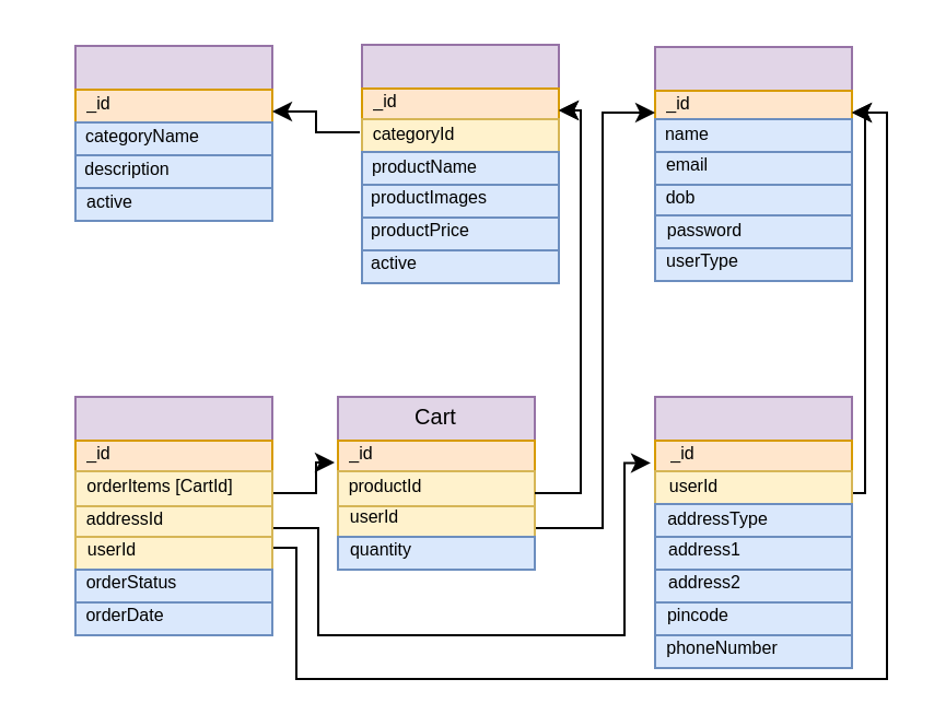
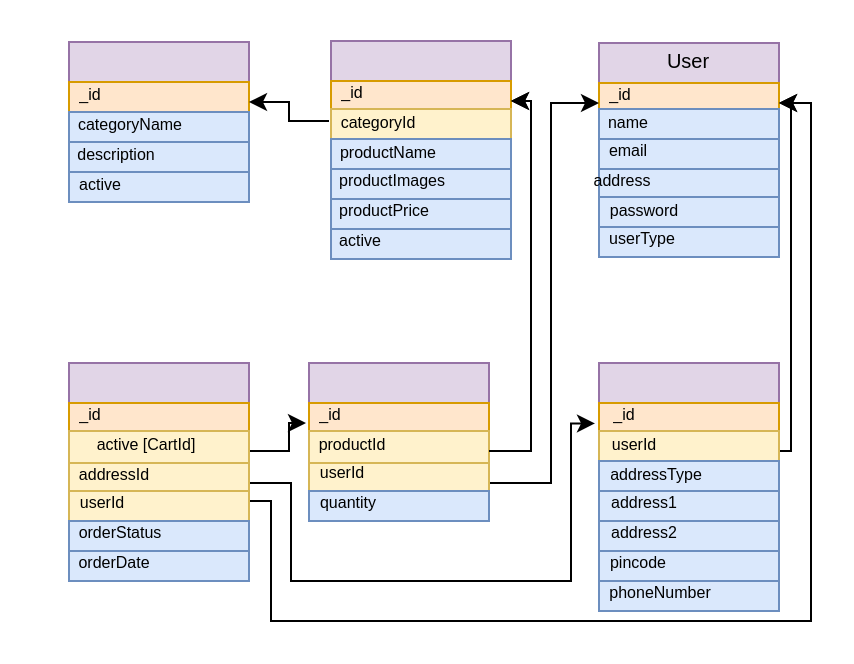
  <mxCell id="0" />
  <mxCell id="1" parent="0" />
  <mxCell id="2" value="" style="rounded=0;whiteSpace=wrap;html=1;fillColor=#e1d5e7;strokeColor=#9673a6;" vertex="1" parent="1"><mxGeometry x="34" y="20.5" width="90" height="20" as="geometry" /></mxCell>
  <mxCell id="3" value="" style="rounded=0;whiteSpace=wrap;html=1;fillColor=#ffe6cc;strokeColor=#d79b00;" vertex="1" parent="1"><mxGeometry x="34" y="40.5" width="90" height="20" as="geometry" /></mxCell>
  <mxCell id="4" value="" style="rounded=0;whiteSpace=wrap;html=1;fillColor=#dae8fc;strokeColor=#6c8ebf;" vertex="1" parent="1"><mxGeometry x="34" y="55.5" width="90" height="20" as="geometry" /></mxCell>
  <mxCell id="5" value="" style="rounded=0;whiteSpace=wrap;html=1;fillColor=#dae8fc;strokeColor=#6c8ebf;" vertex="1" parent="1"><mxGeometry x="34" y="70.5" width="90" height="20" as="geometry" /></mxCell>
  <mxCell id="6" value="" style="rounded=0;whiteSpace=wrap;html=1;fillColor=#dae8fc;strokeColor=#6c8ebf;" vertex="1" parent="1"><mxGeometry x="34" y="85.5" width="90" height="15" as="geometry" /></mxCell>
  <mxCell id="7" value="&lt;font style=&quot;font-size: 8px&quot;&gt;_id&lt;/font&gt;" style="text;html=1;strokeColor=none;fillColor=none;align=center;verticalAlign=middle;whiteSpace=wrap;rounded=0;" vertex="1" parent="1"><mxGeometry x="20" y="40.5" width="50" height="10" as="geometry" /></mxCell>
  <mxCell id="8" value="&lt;span style=&quot;font-size: 8px&quot;&gt;categoryName&lt;/span&gt;" style="text;html=1;strokeColor=none;fillColor=none;align=center;verticalAlign=middle;whiteSpace=wrap;rounded=0;" vertex="1" parent="1"><mxGeometry x="40" y="55.5" width="50" height="10" as="geometry" /></mxCell>
  <mxCell id="9" value="&lt;span style=&quot;font-size: 8px&quot;&gt;description&lt;/span&gt;" style="text;html=1;strokeColor=none;fillColor=none;align=center;verticalAlign=middle;whiteSpace=wrap;rounded=0;" vertex="1" parent="1"><mxGeometry x="33" y="70.5" width="50" height="10" as="geometry" /></mxCell>
  <mxCell id="10" value="&lt;span style=&quot;font-size: 8px&quot;&gt;active&lt;/span&gt;" style="text;html=1;strokeColor=none;fillColor=none;align=center;verticalAlign=middle;whiteSpace=wrap;rounded=0;" vertex="1" parent="1"><mxGeometry x="25" y="85.5" width="50" height="10" as="geometry" /></mxCell>
  <mxCell id="11" value="" style="rounded=0;whiteSpace=wrap;html=1;fillColor=#e1d5e7;strokeColor=#9673a6;" vertex="1" parent="1"><mxGeometry x="165" y="20" width="90" height="20" as="geometry" /></mxCell>
  <mxCell id="12" value="&lt;span style=&quot;font-size: 8px&quot;&gt;productName&lt;/span&gt;" style="text;html=1;strokeColor=none;fillColor=none;align=center;verticalAlign=middle;whiteSpace=wrap;rounded=0;" vertex="1" parent="1"><mxGeometry x="171" y="69" width="50" height="10" as="geometry" /></mxCell>
  <mxCell id="13" value="&lt;span style=&quot;font-size: 8px&quot;&gt;productImages&lt;/span&gt;" style="text;html=1;strokeColor=none;fillColor=none;align=center;verticalAlign=middle;whiteSpace=wrap;rounded=0;" vertex="1" parent="1"><mxGeometry x="171" y="83" width="50" height="10" as="geometry" /></mxCell>
  <mxCell id="14" value="&lt;span style=&quot;font-size: 8px&quot;&gt;productPrice&lt;/span&gt;" style="text;html=1;strokeColor=none;fillColor=none;align=center;verticalAlign=middle;whiteSpace=wrap;rounded=0;" vertex="1" parent="1"><mxGeometry x="171" y="98" width="50" height="10" as="geometry" /></mxCell>
  <mxCell id="15" value="" style="rounded=0;whiteSpace=wrap;html=1;fillColor=#ffe6cc;strokeColor=#d79b00;" vertex="1" parent="1"><mxGeometry x="165" y="40" width="90" height="20" as="geometry" /></mxCell>
  <mxCell id="16" value="" style="rounded=0;whiteSpace=wrap;html=1;fillColor=#fff2cc;strokeColor=#d6b656;" vertex="1" parent="1"><mxGeometry x="165" y="54" width="90" height="20" as="geometry" /></mxCell>
  <mxCell id="17" value="" style="rounded=0;whiteSpace=wrap;html=1;fillColor=#dae8fc;strokeColor=#6c8ebf;" vertex="1" parent="1"><mxGeometry x="165" y="69" width="90" height="20" as="geometry" /></mxCell>
  <mxCell id="18" value="" style="rounded=0;whiteSpace=wrap;html=1;fillColor=#dae8fc;strokeColor=#6c8ebf;" vertex="1" parent="1"><mxGeometry x="165" y="84" width="90" height="20" as="geometry" /></mxCell>
  <mxCell id="19" value="" style="rounded=0;whiteSpace=wrap;html=1;fillColor=#dae8fc;strokeColor=#6c8ebf;" vertex="1" parent="1"><mxGeometry x="165" y="99" width="90" height="15" as="geometry" /></mxCell>
  <mxCell id="20" value="" style="rounded=0;whiteSpace=wrap;html=1;fillColor=#dae8fc;strokeColor=#6c8ebf;" vertex="1" parent="1"><mxGeometry x="165" y="114" width="90" height="15" as="geometry" /></mxCell>
  <mxCell id="21" value="&lt;font style=&quot;font-size: 8px&quot;&gt;_id&lt;/font&gt;" style="text;html=1;strokeColor=none;fillColor=none;align=center;verticalAlign=middle;whiteSpace=wrap;rounded=0;" vertex="1" parent="1"><mxGeometry x="151" y="40" width="50" height="10" as="geometry" /></mxCell>
  <mxCell id="22" value="&lt;span style=&quot;font-size: 8px&quot;&gt;active&lt;/span&gt;" style="text;html=1;strokeColor=none;fillColor=none;align=center;verticalAlign=middle;whiteSpace=wrap;rounded=0;" vertex="1" parent="1"><mxGeometry x="155" y="114" width="50" height="10" as="geometry" /></mxCell>
  <mxCell id="23" value="&lt;font style=&quot;font-size: 8px&quot;&gt;productName&lt;/font&gt;" style="text;html=1;strokeColor=none;fillColor=none;align=center;verticalAlign=middle;whiteSpace=wrap;rounded=0;" vertex="1" parent="1"><mxGeometry x="169" y="70" width="50" height="10" as="geometry" /></mxCell>
  <mxCell id="24" style="edgeStyle=orthogonalEdgeStyle;rounded=0;orthogonalLoop=1;jettySize=auto;html=1;entryX=1;entryY=0.5;entryDx=0;entryDy=0;" edge="1" parent="1" source="25" target="3"><mxGeometry relative="1" as="geometry" /></mxCell>
  <mxCell id="25" value="&lt;span style=&quot;font-size: 8px&quot;&gt;categoryId&lt;/span&gt;" style="text;html=1;strokeColor=none;fillColor=none;align=center;verticalAlign=middle;whiteSpace=wrap;rounded=0;" vertex="1" parent="1"><mxGeometry x="164" y="57.5" width="50" height="5" as="geometry" /></mxCell>
  <mxCell id="26" value="&lt;font style=&quot;font-size: 8px&quot;&gt;productImages&lt;/font&gt;" style="text;html=1;strokeColor=none;fillColor=none;align=center;verticalAlign=middle;whiteSpace=wrap;rounded=0;" vertex="1" parent="1"><mxGeometry x="171" y="84" width="50" height="10" as="geometry" /></mxCell>
  <mxCell id="27" value="&lt;font style=&quot;font-size: 8px&quot;&gt;productPrice&lt;/font&gt;" style="text;html=1;strokeColor=none;fillColor=none;align=center;verticalAlign=middle;whiteSpace=wrap;rounded=0;" vertex="1" parent="1"><mxGeometry x="167" y="99" width="50" height="10" as="geometry" /></mxCell>
  <mxCell id="28" value="" style="rounded=0;whiteSpace=wrap;html=1;fillColor=#e1d5e7;strokeColor=#9673a6;" vertex="1" parent="1"><mxGeometry x="299" y="21" width="90" height="20" as="geometry" /></mxCell>
+ <mxCell id="29" value="&lt;font style=&quot;font-size: 10px&quot;&gt;User&lt;/font&gt;" style="text;html=1;strokeColor=none;fillColor=none;align=center;verticalAlign=middle;whiteSpace=wrap;rounded=0;" vertex="1" parent="1"><mxGeometry x="324" y="20" width="40" height="20" as="geometry" /></mxCell>
  <mxCell id="30" value="&lt;span style=&quot;font-size: 8px&quot;&gt;productName&lt;/span&gt;" style="text;html=1;strokeColor=none;fillColor=none;align=center;verticalAlign=middle;whiteSpace=wrap;rounded=0;" vertex="1" parent="1"><mxGeometry x="305" y="54" width="50" height="10" as="geometry" /></mxCell>
  <mxCell id="31" value="&lt;span style=&quot;font-size: 8px&quot;&gt;productImages&lt;/span&gt;" style="text;html=1;strokeColor=none;fillColor=none;align=center;verticalAlign=middle;whiteSpace=wrap;rounded=0;" vertex="1" parent="1"><mxGeometry x="305" y="68" width="50" height="10" as="geometry" /></mxCell>
  <mxCell id="32" value="&lt;span style=&quot;font-size: 8px&quot;&gt;productPrice&lt;/span&gt;" style="text;html=1;strokeColor=none;fillColor=none;align=center;verticalAlign=middle;whiteSpace=wrap;rounded=0;" vertex="1" parent="1"><mxGeometry x="305" y="83" width="50" height="10" as="geometry" /></mxCell>
  <mxCell id="33" value="" style="rounded=0;whiteSpace=wrap;html=1;fillColor=#ffe6cc;strokeColor=#d79b00;" vertex="1" parent="1"><mxGeometry x="299" y="41" width="90" height="20" as="geometry" /></mxCell>
  <mxCell id="34" value="" style="rounded=0;whiteSpace=wrap;html=1;fillColor=#dae8fc;strokeColor=#6c8ebf;" vertex="1" parent="1"><mxGeometry x="299" y="54" width="90" height="20" as="geometry" /></mxCell>
  <mxCell id="35" value="" style="rounded=0;whiteSpace=wrap;html=1;fillColor=#dae8fc;strokeColor=#6c8ebf;" vertex="1" parent="1"><mxGeometry x="299" y="69" width="90" height="20" as="geometry" /></mxCell>
  <mxCell id="36" value="" style="rounded=0;whiteSpace=wrap;html=1;fillColor=#dae8fc;strokeColor=#6c8ebf;" vertex="1" parent="1"><mxGeometry x="299" y="84" width="90" height="15" as="geometry" /></mxCell>
  <mxCell id="37" value="&lt;font style=&quot;font-size: 8px&quot;&gt;name&lt;/font&gt;" style="text;html=1;strokeColor=none;fillColor=none;align=center;verticalAlign=middle;whiteSpace=wrap;rounded=0;" vertex="1" parent="1"><mxGeometry x="289" y="55" width="50" height="10" as="geometry" /></mxCell>
  <mxCell id="38" value="&lt;font style=&quot;font-size: 8px&quot;&gt;email&lt;/font&gt;" style="text;html=1;strokeColor=none;fillColor=none;align=center;verticalAlign=middle;whiteSpace=wrap;rounded=0;" vertex="1" parent="1"><mxGeometry x="289" y="69" width="50" height="10" as="geometry" /></mxCell>
- <mxCell id="39" value="&lt;font style=&quot;font-size: 8px&quot;&gt;dob&lt;/font&gt;" style="text;html=1;strokeColor=none;fillColor=none;align=center;verticalAlign=middle;whiteSpace=wrap;rounded=0;" vertex="1" parent="1"><mxGeometry x="286" y="84" width="50" height="10" as="geometry" /></mxCell>
+ <mxCell id="39" value="&lt;font style=&quot;font-size: 8px&quot;&gt;address&lt;/font&gt;" style="text;html=1;strokeColor=none;fillColor=none;align=center;verticalAlign=middle;whiteSpace=wrap;rounded=0;" vertex="1" parent="1"><mxGeometry x="286" y="84" width="50" height="10" as="geometry" /></mxCell>
  <mxCell id="40" value="&lt;span style=&quot;font-size: 8px&quot;&gt;_id&lt;/span&gt;" style="text;html=1;strokeColor=none;fillColor=none;align=center;verticalAlign=middle;whiteSpace=wrap;rounded=0;" vertex="1" parent="1"><mxGeometry x="285" y="43.5" width="50" height="5" as="geometry" /></mxCell>
  <mxCell id="41" value="" style="rounded=0;whiteSpace=wrap;html=1;fillColor=#dae8fc;strokeColor=#6c8ebf;" vertex="1" parent="1"><mxGeometry x="299" y="98" width="90" height="15" as="geometry" /></mxCell>
  <mxCell id="42" value="" style="rounded=0;whiteSpace=wrap;html=1;fillColor=#dae8fc;strokeColor=#6c8ebf;" vertex="1" parent="1"><mxGeometry x="299" y="113" width="90" height="15" as="geometry" /></mxCell>
  <mxCell id="43" value="&lt;font style=&quot;font-size: 8px&quot;&gt;password&lt;/font&gt;" style="text;html=1;strokeColor=none;fillColor=none;align=center;verticalAlign=middle;whiteSpace=wrap;rounded=0;" vertex="1" parent="1"><mxGeometry x="297" y="99" width="50" height="10" as="geometry" /></mxCell>
  <mxCell id="44" value="&lt;font style=&quot;font-size: 8px&quot;&gt;userType&lt;/font&gt;" style="text;html=1;strokeColor=none;fillColor=none;align=center;verticalAlign=middle;whiteSpace=wrap;rounded=0;" vertex="1" parent="1"><mxGeometry x="296" y="113" width="50" height="10" as="geometry" /></mxCell>
  <mxCell id="45" value="" style="rounded=0;whiteSpace=wrap;html=1;fillColor=#e1d5e7;strokeColor=#9673a6;" vertex="1" parent="1"><mxGeometry x="299" y="181" width="90" height="20" as="geometry" /></mxCell>
  <mxCell id="46" value="&lt;span style=&quot;font-size: 8px&quot;&gt;productName&lt;/span&gt;" style="text;html=1;strokeColor=none;fillColor=none;align=center;verticalAlign=middle;whiteSpace=wrap;rounded=0;" vertex="1" parent="1"><mxGeometry x="305" y="230" width="50" height="10" as="geometry" /></mxCell>
  <mxCell id="47" value="&lt;span style=&quot;font-size: 8px&quot;&gt;productImages&lt;/span&gt;" style="text;html=1;strokeColor=none;fillColor=none;align=center;verticalAlign=middle;whiteSpace=wrap;rounded=0;" vertex="1" parent="1"><mxGeometry x="305" y="244" width="50" height="10" as="geometry" /></mxCell>
  <mxCell id="48" value="&lt;span style=&quot;font-size: 8px&quot;&gt;productPrice&lt;/span&gt;" style="text;html=1;strokeColor=none;fillColor=none;align=center;verticalAlign=middle;whiteSpace=wrap;rounded=0;" vertex="1" parent="1"><mxGeometry x="305" y="259" width="50" height="10" as="geometry" /></mxCell>
  <mxCell id="49" value="" style="rounded=0;whiteSpace=wrap;html=1;fillColor=#ffe6cc;strokeColor=#d79b00;" vertex="1" parent="1"><mxGeometry x="299" y="201" width="90" height="20" as="geometry" /></mxCell>
  <mxCell id="50" style="edgeStyle=orthogonalEdgeStyle;rounded=0;orthogonalLoop=1;jettySize=auto;html=1;entryX=1;entryY=0.5;entryDx=0;entryDy=0;" edge="1" parent="1" source="51" target="33"><mxGeometry relative="1" as="geometry"><Array as="points"><mxPoint x="395" y="225" /><mxPoint x="395" y="51" /></Array></mxGeometry></mxCell>
  <mxCell id="51" value="" style="rounded=0;whiteSpace=wrap;html=1;fillColor=#fff2cc;strokeColor=#d6b656;" vertex="1" parent="1"><mxGeometry x="299" y="215" width="90" height="20" as="geometry" /></mxCell>
  <mxCell id="52" value="" style="rounded=0;whiteSpace=wrap;html=1;fillColor=#dae8fc;strokeColor=#6c8ebf;" vertex="1" parent="1"><mxGeometry x="299" y="230" width="90" height="20" as="geometry" /></mxCell>
  <mxCell id="53" value="" style="rounded=0;whiteSpace=wrap;html=1;fillColor=#dae8fc;strokeColor=#6c8ebf;" vertex="1" parent="1"><mxGeometry x="299" y="245" width="90" height="20" as="geometry" /></mxCell>
  <mxCell id="54" value="" style="rounded=0;whiteSpace=wrap;html=1;fillColor=#dae8fc;strokeColor=#6c8ebf;" vertex="1" parent="1"><mxGeometry x="299" y="260" width="90" height="15" as="geometry" /></mxCell>
  <mxCell id="55" value="" style="rounded=0;whiteSpace=wrap;html=1;fillColor=#dae8fc;strokeColor=#6c8ebf;" vertex="1" parent="1"><mxGeometry x="299" y="275" width="90" height="15" as="geometry" /></mxCell>
  <mxCell id="56" value="&lt;font style=&quot;font-size: 8px&quot;&gt;_id&lt;/font&gt;" style="text;html=1;strokeColor=none;fillColor=none;align=center;verticalAlign=middle;whiteSpace=wrap;rounded=0;" vertex="1" parent="1"><mxGeometry x="287" y="201" width="50" height="10" as="geometry" /></mxCell>
  <mxCell id="57" value="&lt;span style=&quot;font-size: 8px&quot;&gt;pincode&lt;/span&gt;" style="text;html=1;strokeColor=none;fillColor=none;align=center;verticalAlign=middle;whiteSpace=wrap;rounded=0;" vertex="1" parent="1"><mxGeometry x="294" y="275" width="50" height="10" as="geometry" /></mxCell>
  <mxCell id="58" value="&lt;font style=&quot;font-size: 8px&quot;&gt;addressType&lt;/font&gt;" style="text;html=1;strokeColor=none;fillColor=none;align=center;verticalAlign=middle;whiteSpace=wrap;rounded=0;" vertex="1" parent="1"><mxGeometry x="303" y="231" width="50" height="10" as="geometry" /></mxCell>
  <mxCell id="59" value="&lt;span style=&quot;font-size: 8px&quot;&gt;userId&lt;/span&gt;" style="text;html=1;strokeColor=none;fillColor=none;align=center;verticalAlign=middle;whiteSpace=wrap;rounded=0;" vertex="1" parent="1"><mxGeometry x="292" y="218.5" width="50" height="5" as="geometry" /></mxCell>
  <mxCell id="60" value="&lt;font style=&quot;font-size: 8px&quot;&gt;address1&lt;/font&gt;" style="text;html=1;strokeColor=none;fillColor=none;align=center;verticalAlign=middle;whiteSpace=wrap;rounded=0;" vertex="1" parent="1"><mxGeometry x="297" y="245" width="50" height="10" as="geometry" /></mxCell>
  <mxCell id="61" value="&lt;font style=&quot;font-size: 8px&quot;&gt;address2&lt;/font&gt;" style="text;html=1;strokeColor=none;fillColor=none;align=center;verticalAlign=middle;whiteSpace=wrap;rounded=0;" vertex="1" parent="1"><mxGeometry x="297" y="260" width="50" height="10" as="geometry" /></mxCell>
  <mxCell id="62" value="" style="rounded=0;whiteSpace=wrap;html=1;fillColor=#dae8fc;strokeColor=#6c8ebf;" vertex="1" parent="1"><mxGeometry x="299" y="290" width="90" height="15" as="geometry" /></mxCell>
  <mxCell id="63" value="&lt;span style=&quot;font-size: 8px&quot;&gt;phoneNumber&lt;/span&gt;" style="text;html=1;strokeColor=none;fillColor=none;align=center;verticalAlign=middle;whiteSpace=wrap;rounded=0;" vertex="1" parent="1"><mxGeometry x="305" y="290" width="50" height="10" as="geometry" /></mxCell>
  <mxCell id="64" value="" style="rounded=0;whiteSpace=wrap;html=1;fillColor=#e1d5e7;strokeColor=#9673a6;" vertex="1" parent="1"><mxGeometry x="154" y="181" width="90" height="20" as="geometry" /></mxCell>
- <mxCell id="65" value="&lt;font style=&quot;font-size: 10px&quot;&gt;Cart&lt;/font&gt;" style="text;html=1;strokeColor=none;fillColor=none;align=center;verticalAlign=middle;whiteSpace=wrap;rounded=0;" vertex="1" parent="1"><mxGeometry x="179" y="180" width="40" height="20" as="geometry" /></mxCell>
  <mxCell id="66" value="" style="rounded=0;whiteSpace=wrap;html=1;fillColor=#ffe6cc;strokeColor=#d79b00;" vertex="1" parent="1"><mxGeometry x="154" y="201" width="90" height="20" as="geometry" /></mxCell>
  <mxCell id="67" style="edgeStyle=orthogonalEdgeStyle;rounded=0;orthogonalLoop=1;jettySize=auto;html=1;entryX=1;entryY=0.5;entryDx=0;entryDy=0;" edge="1" parent="1" source="68" target="15"><mxGeometry relative="1" as="geometry"><Array as="points"><mxPoint x="265" y="225" /><mxPoint x="265" y="50" /></Array></mxGeometry></mxCell>
  <mxCell id="68" value="" style="rounded=0;whiteSpace=wrap;html=1;fillColor=#fff2cc;strokeColor=#d6b656;" vertex="1" parent="1"><mxGeometry x="154" y="215" width="90" height="20" as="geometry" /></mxCell>
  <mxCell id="69" value="&lt;font style=&quot;font-size: 8px&quot;&gt;_id&lt;/font&gt;" style="text;html=1;strokeColor=none;fillColor=none;align=center;verticalAlign=middle;whiteSpace=wrap;rounded=0;" vertex="1" parent="1"><mxGeometry x="140" y="201" width="50" height="10" as="geometry" /></mxCell>
  <mxCell id="70" value="&lt;span style=&quot;font-size: 8px&quot;&gt;productId&lt;/span&gt;" style="text;html=1;strokeColor=none;fillColor=none;align=center;verticalAlign=middle;whiteSpace=wrap;rounded=0;" vertex="1" parent="1"><mxGeometry x="151" y="218.5" width="50" height="5" as="geometry" /></mxCell>
  <mxCell id="71" style="edgeStyle=orthogonalEdgeStyle;rounded=0;orthogonalLoop=1;jettySize=auto;html=1;entryX=0;entryY=0.5;entryDx=0;entryDy=0;" edge="1" parent="1" source="72" target="33"><mxGeometry relative="1" as="geometry"><Array as="points"><mxPoint x="275" y="241" /><mxPoint x="275" y="51" /></Array></mxGeometry></mxCell>
  <mxCell id="72" value="" style="rounded=0;whiteSpace=wrap;html=1;fillColor=#fff2cc;strokeColor=#d6b656;" vertex="1" parent="1"><mxGeometry x="154" y="231" width="90" height="20" as="geometry" /></mxCell>
  <mxCell id="73" value="&lt;span style=&quot;font-size: 8px&quot;&gt;productName&lt;/span&gt;" style="text;html=1;strokeColor=none;fillColor=none;align=center;verticalAlign=middle;whiteSpace=wrap;rounded=0;" vertex="1" parent="1"><mxGeometry x="160" y="245" width="50" height="10" as="geometry" /></mxCell>
  <mxCell id="74" value="" style="rounded=0;whiteSpace=wrap;html=1;fillColor=#dae8fc;strokeColor=#6c8ebf;" vertex="1" parent="1"><mxGeometry x="154" y="245" width="90" height="15" as="geometry" /></mxCell>
  <mxCell id="75" value="&lt;font style=&quot;font-size: 8px&quot;&gt;quantity&lt;/font&gt;" style="text;html=1;strokeColor=none;fillColor=none;align=center;verticalAlign=middle;whiteSpace=wrap;rounded=0;" vertex="1" parent="1"><mxGeometry x="149" y="245" width="50" height="10" as="geometry" /></mxCell>
  <mxCell id="76" value="&lt;span style=&quot;font-size: 8px&quot;&gt;userId&lt;/span&gt;" style="text;html=1;strokeColor=none;fillColor=none;align=center;verticalAlign=middle;whiteSpace=wrap;rounded=0;" vertex="1" parent="1"><mxGeometry x="146" y="229.5" width="50" height="11.5" as="geometry" /></mxCell>
  <mxCell id="77" value="" style="rounded=0;whiteSpace=wrap;html=1;fillColor=#e1d5e7;strokeColor=#9673a6;" vertex="1" parent="1"><mxGeometry x="34" y="181" width="90" height="20" as="geometry" /></mxCell>
  <mxCell id="78" value="" style="rounded=0;whiteSpace=wrap;html=1;fillColor=#ffe6cc;strokeColor=#d79b00;" vertex="1" parent="1"><mxGeometry x="34" y="201" width="90" height="20" as="geometry" /></mxCell>
  <mxCell id="79" style="edgeStyle=orthogonalEdgeStyle;rounded=0;orthogonalLoop=1;jettySize=auto;html=1;entryX=0.25;entryY=1;entryDx=0;entryDy=0;" edge="1" parent="1" source="80" target="69"><mxGeometry relative="1" as="geometry"><Array as="points"><mxPoint x="144" y="225" /><mxPoint x="144" y="211" /></Array></mxGeometry></mxCell>
  <mxCell id="80" value="" style="rounded=0;whiteSpace=wrap;html=1;fillColor=#fff2cc;strokeColor=#d6b656;" vertex="1" parent="1"><mxGeometry x="34" y="215" width="90" height="20" as="geometry" /></mxCell>
  <mxCell id="81" value="&lt;font style=&quot;font-size: 8px&quot;&gt;_id&lt;/font&gt;" style="text;html=1;strokeColor=none;fillColor=none;align=center;verticalAlign=middle;whiteSpace=wrap;rounded=0;" vertex="1" parent="1"><mxGeometry x="20" y="201" width="50" height="10" as="geometry" /></mxCell>
- <mxCell id="82" value="&lt;span style=&quot;font-size: 8px&quot;&gt;orderItems [CartId]&lt;/span&gt;" style="text;html=1;strokeColor=none;fillColor=none;align=center;verticalAlign=middle;whiteSpace=wrap;rounded=0;" vertex="1" parent="1"><mxGeometry x="36" y="218.5" width="74" height="5" as="geometry" /></mxCell>
+ <mxCell id="82" value="&lt;span style=&quot;font-size: 8px&quot;&gt;active [CartId]&lt;/span&gt;" style="text;html=1;strokeColor=none;fillColor=none;align=center;verticalAlign=middle;whiteSpace=wrap;rounded=0;" vertex="1" parent="1"><mxGeometry x="36" y="218.5" width="74" height="5" as="geometry" /></mxCell>
  <mxCell id="83" style="edgeStyle=orthogonalEdgeStyle;rounded=0;orthogonalLoop=1;jettySize=auto;html=1;entryX=1;entryY=0.5;entryDx=0;entryDy=0;" edge="1" parent="1" source="89" target="33"><mxGeometry relative="1" as="geometry"><Array as="points"><mxPoint x="135" y="250" /><mxPoint x="135" y="310" /><mxPoint x="405" y="310" /><mxPoint x="405" y="51" /></Array></mxGeometry></mxCell>
  <mxCell id="84" value="&lt;span style=&quot;font-size: 8px&quot;&gt;userId&lt;/span&gt;" style="text;html=1;strokeColor=none;fillColor=none;align=center;verticalAlign=middle;whiteSpace=wrap;rounded=0;" vertex="1" parent="1"><mxGeometry x="50" y="246.75" width="50" height="11.5" as="geometry" /></mxCell>
  <mxCell id="85" value="&lt;span style=&quot;font-size: 8px&quot;&gt;orderStatus&lt;/span&gt;" style="text;html=1;strokeColor=none;fillColor=none;align=center;verticalAlign=middle;whiteSpace=wrap;rounded=0;" vertex="1" parent="1"><mxGeometry x="35" y="259.75" width="50" height="11.5" as="geometry" /></mxCell>
  <mxCell id="86" value="" style="rounded=0;whiteSpace=wrap;html=1;fillColor=#dae8fc;strokeColor=#6c8ebf;" vertex="1" parent="1"><mxGeometry x="34" y="275" width="90" height="15" as="geometry" /></mxCell>
  <mxCell id="87" value="&lt;span style=&quot;font-size: 8px&quot;&gt;orderDate&lt;/span&gt;" style="text;html=1;strokeColor=none;fillColor=none;align=center;verticalAlign=middle;whiteSpace=wrap;rounded=0;" vertex="1" parent="1"><mxGeometry x="32" y="274.25" width="50" height="11.5" as="geometry" /></mxCell>
  <mxCell id="88" style="edgeStyle=orthogonalEdgeStyle;rounded=0;orthogonalLoop=1;jettySize=auto;html=1;entryX=0.2;entryY=1.02;entryDx=0;entryDy=0;entryPerimeter=0;" edge="1" parent="1" source="89" target="56"><mxGeometry relative="1" as="geometry"><Array as="points"><mxPoint x="145" y="241" /><mxPoint x="145" y="290" /><mxPoint x="285" y="290" /><mxPoint x="285" y="211" /></Array></mxGeometry></mxCell>
  <mxCell id="89" value="" style="rounded=0;whiteSpace=wrap;html=1;fillColor=#fff2cc;strokeColor=#d6b656;" vertex="1" parent="1"><mxGeometry x="34" y="231" width="90" height="20" as="geometry" /></mxCell>
  <mxCell id="90" value="" style="rounded=0;whiteSpace=wrap;html=1;fillColor=#fff2cc;strokeColor=#d6b656;" vertex="1" parent="1"><mxGeometry x="34" y="245" width="90" height="20" as="geometry" /></mxCell>
  <mxCell id="91" value="" style="rounded=0;whiteSpace=wrap;html=1;fillColor=#dae8fc;strokeColor=#6c8ebf;" vertex="1" parent="1"><mxGeometry x="34" y="260" width="90" height="15" as="geometry" /></mxCell>
  <mxCell id="92" value="&lt;span style=&quot;font-size: 8px&quot;&gt;addressId&lt;/span&gt;" style="text;html=1;strokeColor=none;fillColor=none;align=center;verticalAlign=middle;whiteSpace=wrap;rounded=0;" vertex="1" parent="1"><mxGeometry x="32" y="230" width="50" height="11.5" as="geometry" /></mxCell>
  <mxCell id="93" value="&lt;span style=&quot;font-size: 8px&quot;&gt;userId&lt;/span&gt;" style="text;html=1;strokeColor=none;fillColor=none;align=center;verticalAlign=middle;whiteSpace=wrap;rounded=0;" vertex="1" parent="1"><mxGeometry x="26" y="244.25" width="50" height="11.5" as="geometry" /></mxCell>
  <mxCell id="94" value="&lt;span style=&quot;font-size: 8px&quot;&gt;orderStatus&lt;/span&gt;" style="text;html=1;strokeColor=none;fillColor=none;align=center;verticalAlign=middle;whiteSpace=wrap;rounded=0;" vertex="1" parent="1"><mxGeometry x="35" y="259" width="50" height="11.5" as="geometry" /></mxCell>
  <mxCell id="95" style="edgeStyle=orthogonalEdgeStyle;rounded=0;orthogonalLoop=1;jettySize=auto;html=1;entryX=1;entryY=0.5;entryDx=0;entryDy=0;" edge="1" parent="1" source="68" target="15"><mxGeometry relative="1" as="geometry"><mxPoint x="244" y="225" as="sourcePoint" /><mxPoint x="255" y="50" as="targetPoint" /><Array as="points"><mxPoint x="265" y="225" /><mxPoint x="265" y="50" /></Array></mxGeometry></mxCell>
